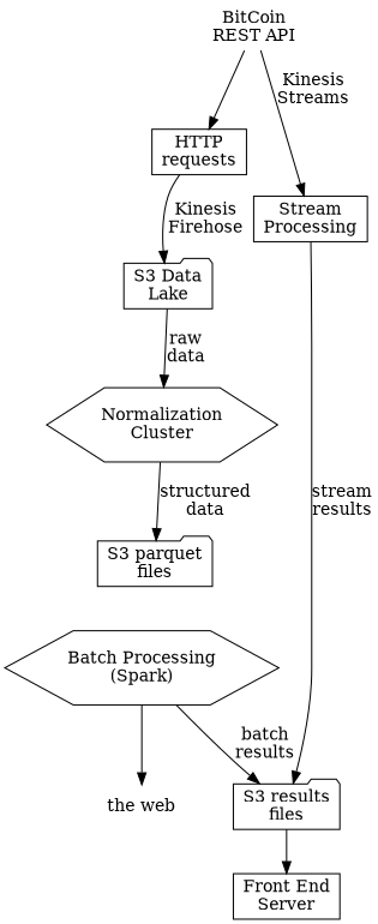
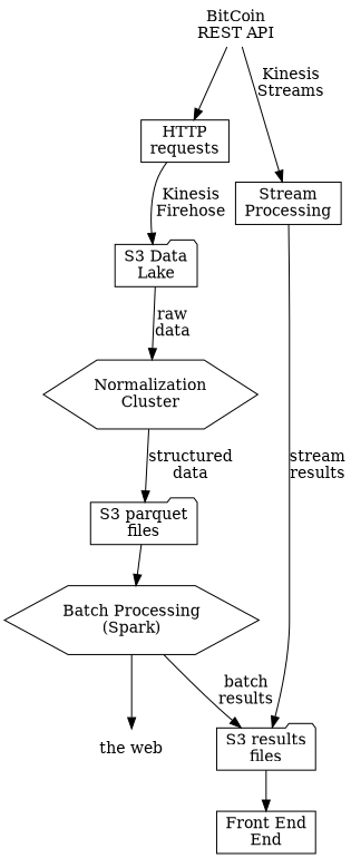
  digraph {
    node [shape=box]
    n1 [label="BitCoin\nREST API" shape=plaintext]
    n2 [label="HTTP\nrequests"]
    n3 [label="Stream\nProcessing"]
    n4 [label="S3 Data\nLake" shape=folder]
    n5 [label="Normalization\nCluster" shape=hexagon]
    n6 [label="S3 results\nfiles" shape=folder]
    n7 [label="S3 parquet\nfiles" shape=folder]
-   n8 [label="Front End\nServer"]
+   n8 [label="Front End\nEnd"]
    n9 [label="Batch Processing\n(Spark)" shape=hexagon]
    n10 [label="the web" shape=plaintext]
    n1 -> n2
    n1 -> n3 [label="Kinesis\nStreams"]
    n2 -> n4 [label="Kinesis\nFirehose"]
    n3 -> n6 [label="stream\nresults"]
    n4 -> n5 [label="raw\ndata"]
    n5 -> n7 [label="structured\ndata"]
    n6 -> n8
+   n7 -> n9
    n9 -> n6 [label="batch\nresults"]
    n9 -> n10
  }
